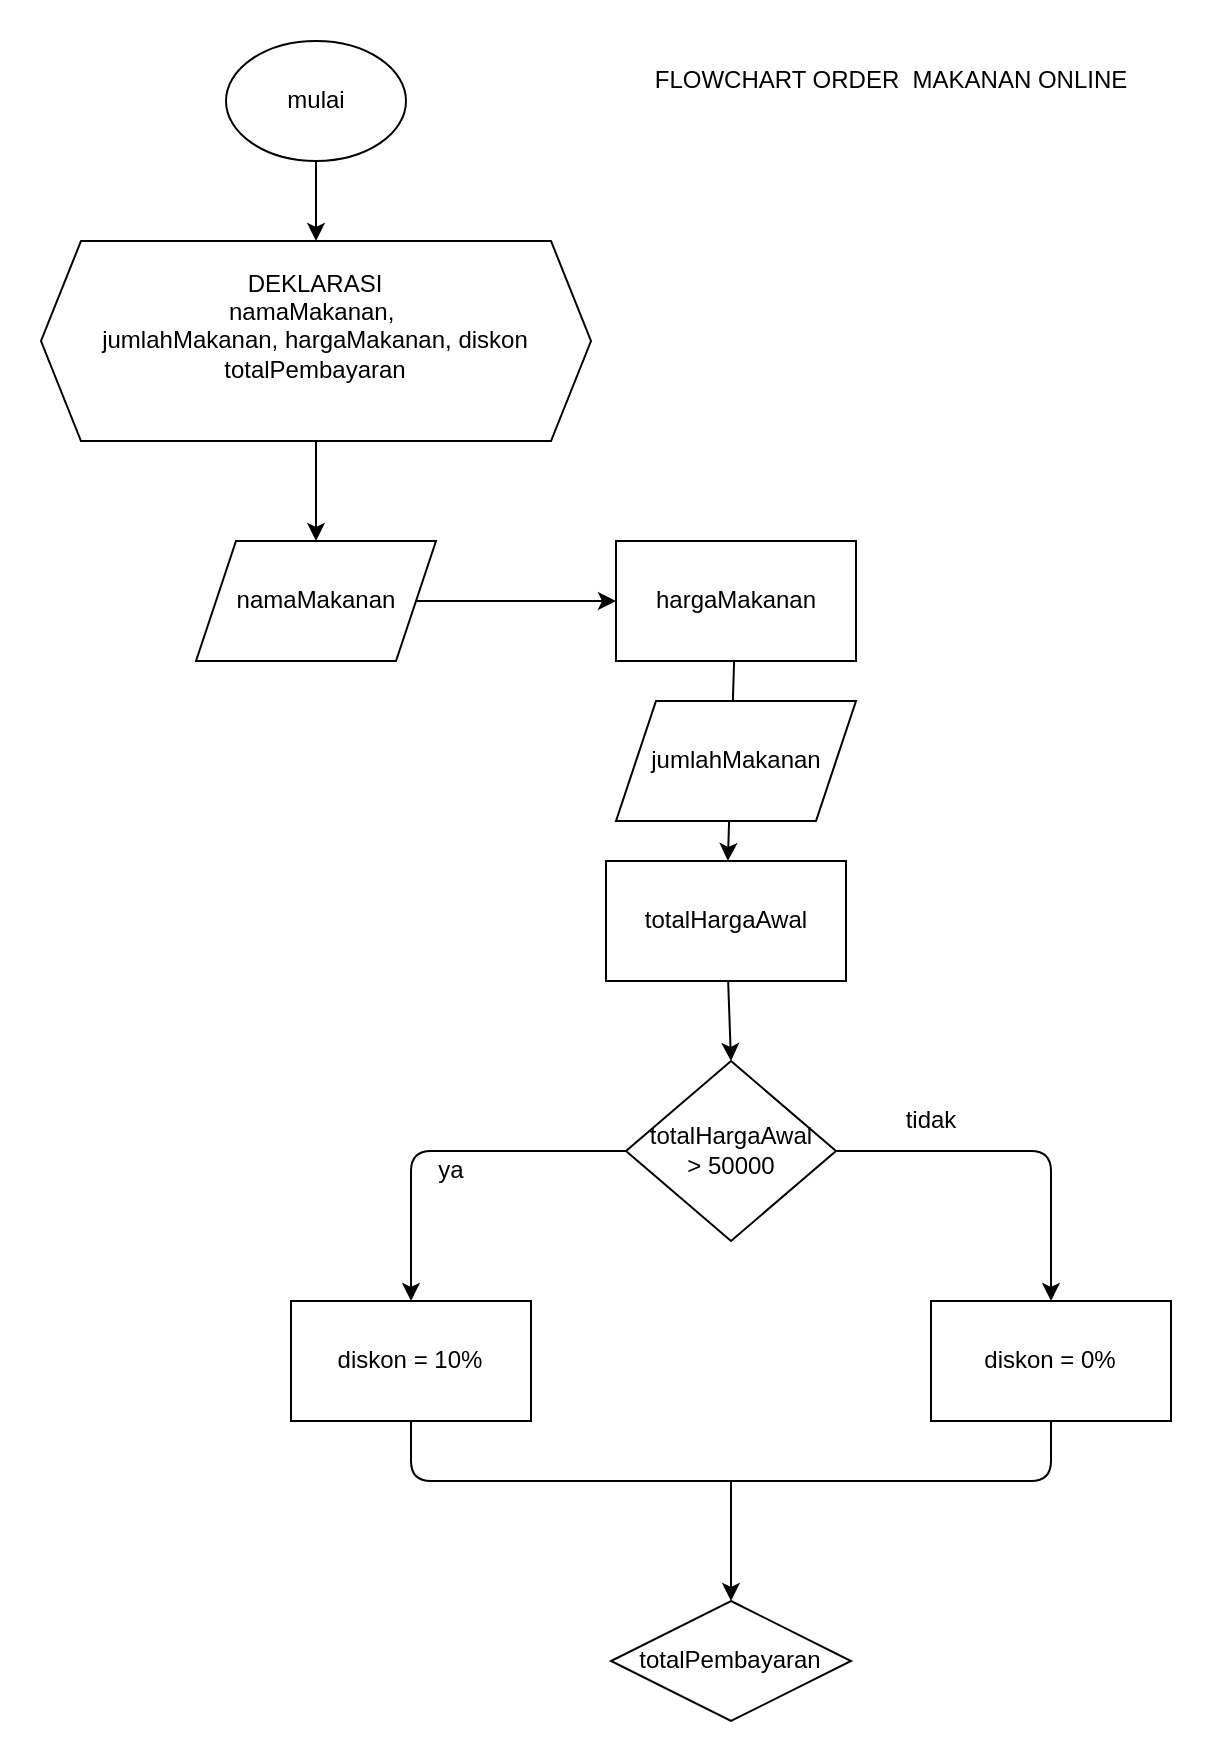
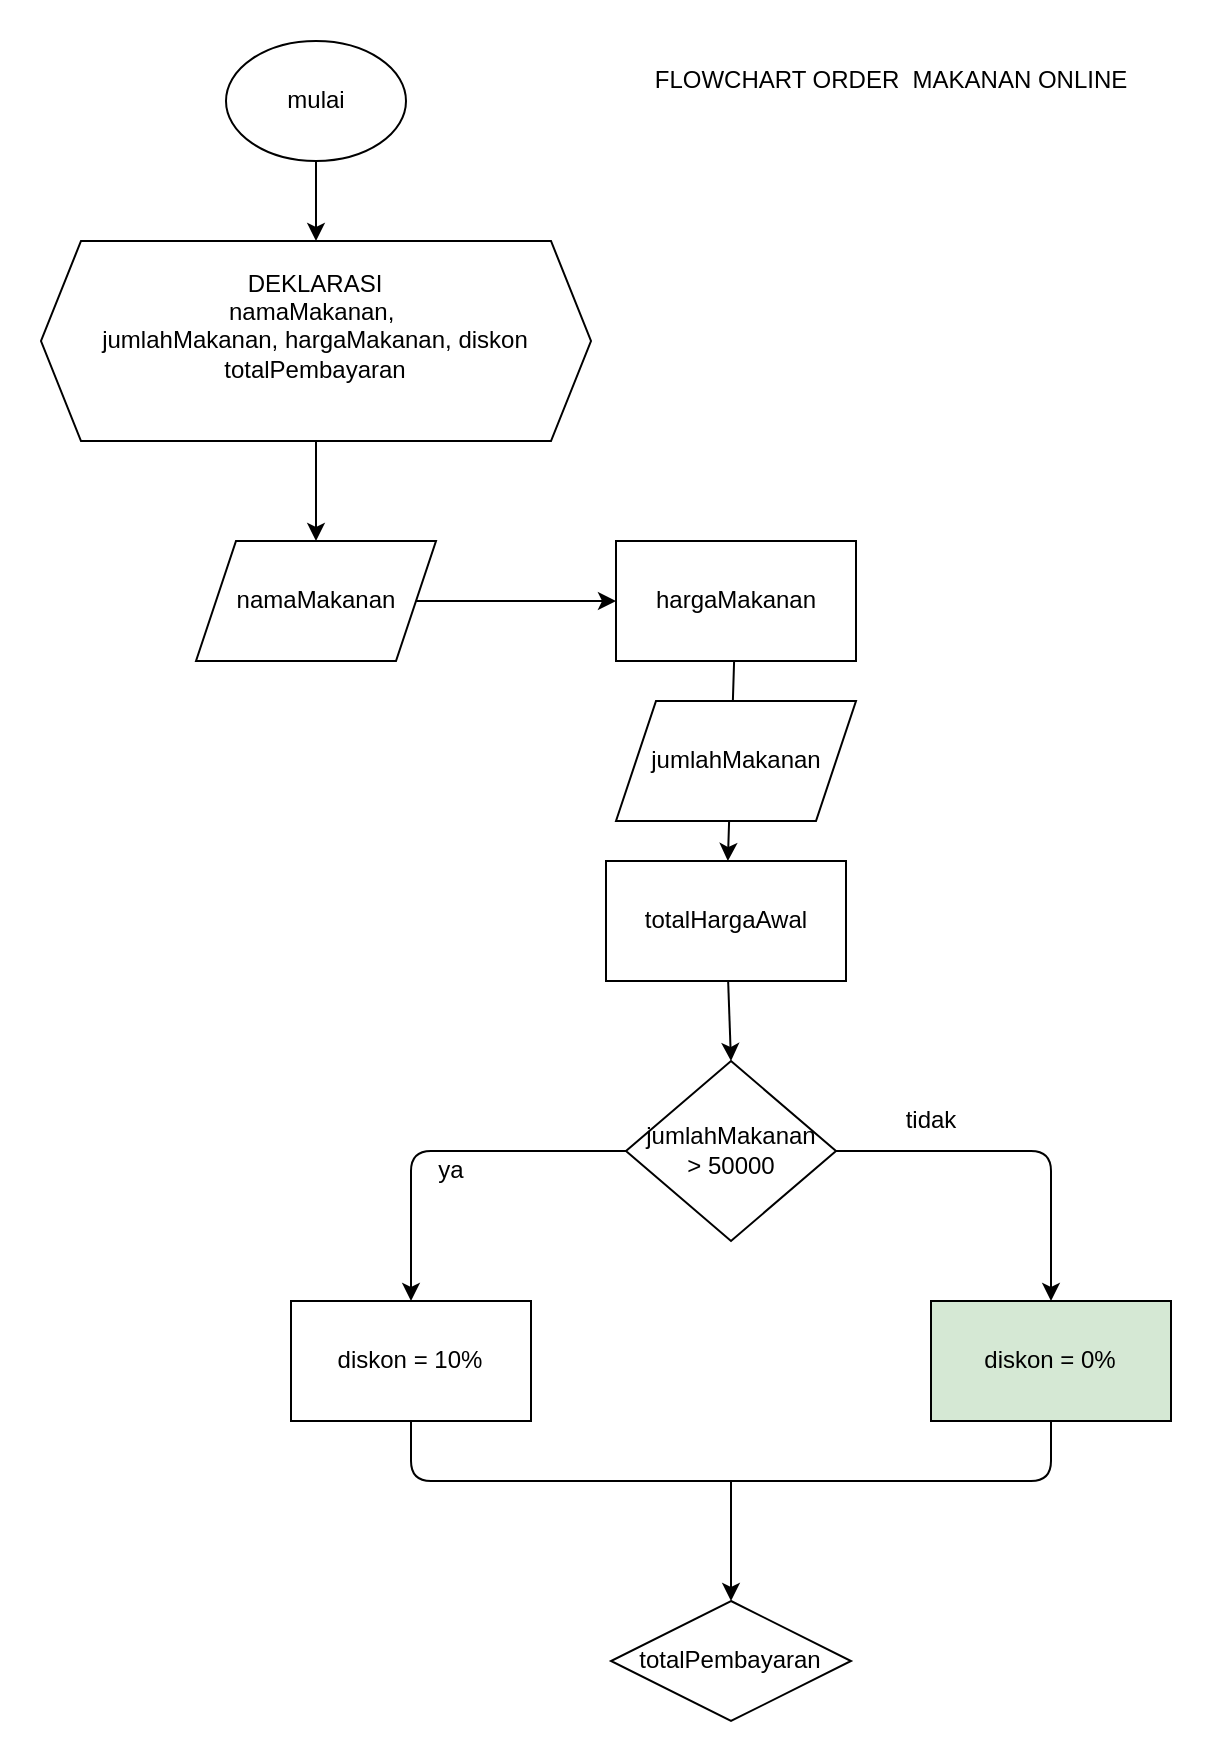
  <mxCell id="0" />
  <mxCell id="1" parent="0" />
  <mxCell id="2" style="edgeStyle=none;html=1;entryX=0.5;entryY=0;entryDx=0;entryDy=0;" edge="1" parent="1" source="3" target="7"><mxGeometry relative="1" as="geometry" /></mxCell>
  <mxCell id="3" value="mulai" style="ellipse;whiteSpace=wrap;html=1;" vertex="1" parent="1"><mxGeometry x="112.5" y="20" width="90" height="60" as="geometry" /></mxCell>
  <mxCell id="4" style="edgeStyle=none;html=1;entryX=0;entryY=0.5;entryDx=0;entryDy=0;startArrow=none;startFill=0;endArrow=classic;endFill=1;" edge="1" parent="1" source="5" target="9"><mxGeometry relative="1" as="geometry" /></mxCell>
  <mxCell id="5" value="namaMakanan" style="shape=parallelogram;perimeter=parallelogramPerimeter;whiteSpace=wrap;html=1;fixedSize=1;" vertex="1" parent="1"><mxGeometry x="97.5" y="270" width="120" height="60" as="geometry" /></mxCell>
  <mxCell id="6" style="edgeStyle=none;html=1;entryX=0.5;entryY=0;entryDx=0;entryDy=0;" edge="1" parent="1" source="7" target="5"><mxGeometry relative="1" as="geometry" /></mxCell>
  <mxCell id="7" value="&lt;div&gt;DEKLARASI&lt;/div&gt;&lt;div&gt;&lt;span&gt;namaMakanan,&amp;nbsp;&lt;/span&gt;&lt;/div&gt;&lt;div&gt;&lt;span&gt;jumlahMakanan, hargaMakanan, diskon totalPembayaran&lt;/span&gt;&lt;/div&gt;&lt;div&gt;&amp;nbsp;&lt;/div&gt;" style="shape=hexagon;perimeter=hexagonPerimeter2;whiteSpace=wrap;html=1;fixedSize=1;" vertex="1" parent="1"><mxGeometry x="20" y="120" width="275" height="100" as="geometry" /></mxCell>
  <mxCell id="8" value="" style="edgeStyle=none;html=1;startArrow=none;startFill=0;endArrow=classic;endFill=1;" edge="1" parent="1" source="9" target="13"><mxGeometry relative="1" as="geometry" /></mxCell>
  <mxCell id="9" value="&lt;span&gt;hargaMakanan&lt;/span&gt;" style="rounded=0;whiteSpace=wrap;html=1;" vertex="1" parent="1"><mxGeometry x="307.5" y="270" width="120" height="60" as="geometry" /></mxCell>
  <mxCell id="10" value="FLOWCHART ORDER&amp;nbsp; MAKANAN ONLINE" style="text;html=1;align=center;verticalAlign=middle;resizable=0;points=[];autosize=1;strokeColor=none;fillColor=none;" vertex="1" parent="1"><mxGeometry x="320" y="30" width="250" height="20" as="geometry" /></mxCell>
  <mxCell id="11" value="jumlahMakanan" style="shape=parallelogram;perimeter=parallelogramPerimeter;whiteSpace=wrap;html=1;fixedSize=1;" vertex="1" parent="1"><mxGeometry x="307.5" y="350" width="120" height="60" as="geometry" /></mxCell>
  <mxCell id="12" style="edgeStyle=none;html=1;entryX=0.5;entryY=0;entryDx=0;entryDy=0;" edge="1" parent="1" source="13" target="15"><mxGeometry relative="1" as="geometry" /></mxCell>
  <mxCell id="13" value="&lt;span&gt;totalHargaAwal&lt;/span&gt;" style="rounded=0;whiteSpace=wrap;html=1;" vertex="1" parent="1"><mxGeometry x="302.5" y="430" width="120" height="60" as="geometry" /></mxCell>
  <mxCell id="14" style="edgeStyle=none;html=1;entryX=0.5;entryY=0;entryDx=0;entryDy=0;" edge="1" parent="1" source="15" target="17"><mxGeometry relative="1" as="geometry"><Array as="points"><mxPoint x="205" y="575" /></Array></mxGeometry></mxCell>
- <mxCell id="15" value="totalHargaAwal&lt;br&gt;&amp;gt; 50000" style="rhombus;whiteSpace=wrap;html=1;" vertex="1" parent="1"><mxGeometry x="312.5" y="530" width="105" height="90" as="geometry" /></mxCell>
+ <mxCell id="15" value="jumlahMakanan&lt;br&gt;&amp;gt; 50000" style="rhombus;whiteSpace=wrap;html=1;" vertex="1" parent="1"><mxGeometry x="312.5" y="530" width="105" height="90" as="geometry" /></mxCell>
  <mxCell id="16" style="edgeStyle=none;html=1;endArrow=none;endFill=0;" edge="1" parent="1" source="17"><mxGeometry relative="1" as="geometry"><mxPoint x="460" y="740" as="targetPoint" /><Array as="points"><mxPoint x="205" y="740" /></Array></mxGeometry></mxCell>
  <mxCell id="17" value="diskon = 10%" style="rounded=0;whiteSpace=wrap;html=1;" vertex="1" parent="1"><mxGeometry x="145" y="650" width="120" height="60" as="geometry" /></mxCell>
  <mxCell id="18" style="edgeStyle=none;html=1;entryX=0.5;entryY=0;entryDx=0;entryDy=0;startArrow=none;startFill=0;endArrow=classic;endFill=1;exitX=1;exitY=0.5;exitDx=0;exitDy=0;" edge="1" parent="1" source="15" target="20"><mxGeometry relative="1" as="geometry"><mxPoint x="560" y="620" as="sourcePoint" /><Array as="points"><mxPoint x="525" y="575" /></Array></mxGeometry></mxCell>
  <mxCell id="19" style="edgeStyle=none;html=1;endArrow=none;endFill=0;" edge="1" parent="1" source="20"><mxGeometry relative="1" as="geometry"><mxPoint x="445" y="740" as="targetPoint" /><Array as="points"><mxPoint x="525" y="740" /></Array></mxGeometry></mxCell>
- <mxCell id="20" value="diskon = 0%" style="rounded=0;whiteSpace=wrap;html=1;" vertex="1" parent="1"><mxGeometry x="465" y="650" width="120" height="60" as="geometry" /></mxCell>
+ <mxCell id="20" value="diskon = 0%" style="rounded=0;whiteSpace=wrap;html=1;fillColor=#d5e8d4;" vertex="1" parent="1"><mxGeometry x="465" y="650" width="120" height="60" as="geometry" /></mxCell>
  <mxCell id="21" value="tidak" style="text;html=1;align=center;verticalAlign=middle;resizable=0;points=[];autosize=1;strokeColor=none;fillColor=none;" vertex="1" parent="1"><mxGeometry x="445" y="550" width="40" height="20" as="geometry" /></mxCell>
  <mxCell id="22" value="ya" style="text;html=1;align=center;verticalAlign=middle;resizable=0;points=[];autosize=1;strokeColor=none;fillColor=none;" vertex="1" parent="1"><mxGeometry x="210" y="575" width="30" height="20" as="geometry" /></mxCell>
  <mxCell id="23" style="edgeStyle=none;html=1;startArrow=classic;startFill=1;endArrow=none;endFill=0;" edge="1" parent="1" source="24"><mxGeometry relative="1" as="geometry"><mxPoint x="365" y="740" as="targetPoint" /></mxGeometry></mxCell>
  <mxCell id="24" value="&lt;span&gt;totalPembayaran&lt;/span&gt;" style="rhombus;whiteSpace=wrap;html=1;" vertex="1" parent="1"><mxGeometry x="305" y="800" width="120" height="60" as="geometry" /></mxCell>
